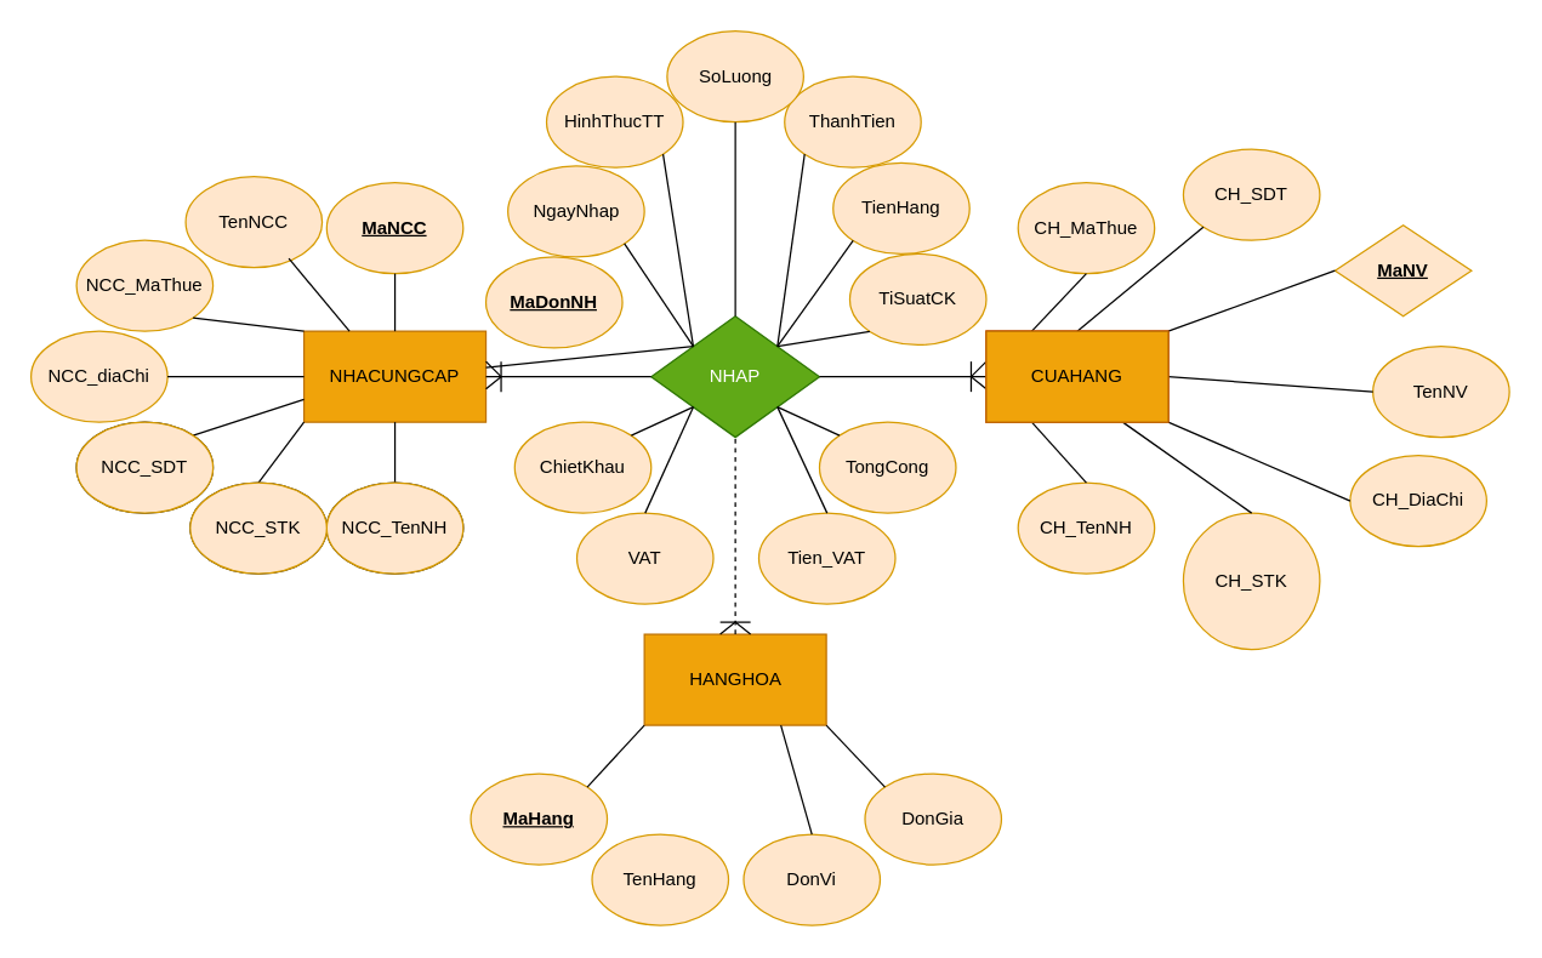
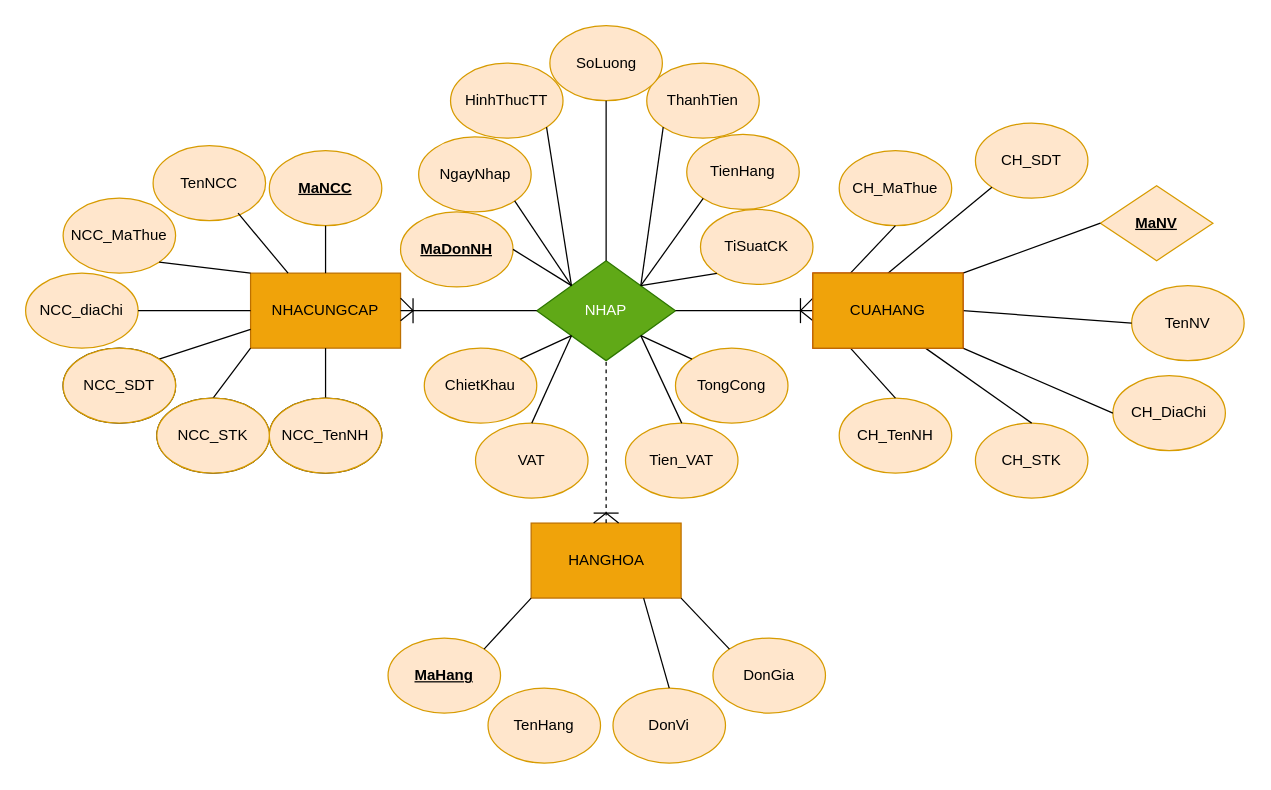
  <mxCell id="0" />
  <mxCell id="1" parent="0" />
  <mxCell id="2" value="HANGHOA" style="rounded=0;whiteSpace=wrap;html=1;fillColor=#f0a30a;fontColor=#000000;strokeColor=#BD7000;" parent="1" vertex="1"><mxGeometry x="424.5" y="418" width="120" height="60" as="geometry" /></mxCell>
  <mxCell id="3" value="CUAHANG" style="rounded=0;whiteSpace=wrap;html=1;fillColor=#fa6800;fontColor=#000000;strokeColor=#C73500;" parent="1" vertex="1"><mxGeometry x="650" y="218" width="120" height="60" as="geometry" /></mxCell>
  <mxCell id="4" value="NHACUNGCAP" style="rounded=0;whiteSpace=wrap;html=1;fillColor=#f0a30a;fontColor=#000000;strokeColor=#BD7000;" parent="1" vertex="1"><mxGeometry x="200" y="218" width="120" height="60" as="geometry" /></mxCell>
  <mxCell id="5" value="NHAP" style="rhombus;whiteSpace=wrap;html=1;fillColor=#60a917;fontColor=#ffffff;strokeColor=#2D7600;" parent="1" vertex="1"><mxGeometry x="429" y="208" width="111" height="80" as="geometry" /></mxCell>
  <mxCell id="6" value="" style="endArrow=none;html=1;rounded=0;exitX=1;exitY=0.5;exitDx=0;exitDy=0;" parent="1" source="4" edge="1"><mxGeometry width="50" height="50" relative="1" as="geometry"><mxPoint x="379" y="298" as="sourcePoint" /><mxPoint x="429" y="248" as="targetPoint" /></mxGeometry></mxCell>
  <mxCell id="7" value="" style="endArrow=none;html=1;rounded=0;exitX=1;exitY=0.5;exitDx=0;exitDy=0;" parent="1" source="5" edge="1"><mxGeometry width="50" height="50" relative="1" as="geometry"><mxPoint x="600" y="298" as="sourcePoint" /><mxPoint x="650" y="248" as="targetPoint" /></mxGeometry></mxCell>
  <mxCell id="8" value="" style="endArrow=none;html=1;rounded=0;entryX=0.5;entryY=1;entryDx=0;entryDy=0;exitX=0.5;exitY=0;exitDx=0;exitDy=0;dashed=1;" parent="1" source="2" target="5" edge="1"><mxGeometry width="50" height="50" relative="1" as="geometry"><mxPoint x="484" y="348" as="sourcePoint" /><mxPoint x="534" y="298" as="targetPoint" /></mxGeometry></mxCell>
  <mxCell id="9" value="&lt;b&gt;&lt;u&gt;MaDonNH&lt;/u&gt;&lt;/b&gt;" style="ellipse;whiteSpace=wrap;html=1;fillColor=#ffe6cc;strokeColor=#d79b00;" parent="1" vertex="1"><mxGeometry x="320" y="169" width="90" height="60" as="geometry" /></mxCell>
  <mxCell id="10" value="NgayNhap" style="ellipse;whiteSpace=wrap;html=1;fillColor=#ffe6cc;strokeColor=#d79b00;" parent="1" vertex="1"><mxGeometry x="334.5" y="109" width="90" height="60" as="geometry" /></mxCell>
  <mxCell id="11" value="&lt;b&gt;&lt;u&gt;MaHang&lt;/u&gt;&lt;/b&gt;" style="ellipse;whiteSpace=wrap;html=1;fillColor=#ffe6cc;strokeColor=#d79b00;" parent="1" vertex="1"><mxGeometry x="310" y="510" width="90" height="60" as="geometry" /></mxCell>
  <mxCell id="12" value="TenHang" style="ellipse;whiteSpace=wrap;html=1;fillColor=#ffe6cc;strokeColor=#d79b00;" parent="1" vertex="1"><mxGeometry x="390" y="550" width="90" height="60" as="geometry" /></mxCell>
  <mxCell id="13" value="DonVi" style="ellipse;whiteSpace=wrap;html=1;fillColor=#ffe6cc;strokeColor=#d79b00;" parent="1" vertex="1"><mxGeometry x="490" y="550" width="90" height="60" as="geometry" /></mxCell>
  <mxCell id="14" value="DonGia" style="ellipse;whiteSpace=wrap;html=1;fillColor=#ffe6cc;strokeColor=#d79b00;" parent="1" vertex="1"><mxGeometry x="570" y="510" width="90" height="60" as="geometry" /></mxCell>
  <mxCell id="15" value="CH_TenNH" style="ellipse;whiteSpace=wrap;html=1;fillColor=#ffe6cc;strokeColor=#d79b00;" parent="1" vertex="1"><mxGeometry x="671" y="318" width="90" height="60" as="geometry" /></mxCell>
- <mxCell id="16" value="CH_STK" style="ellipse;whiteSpace=wrap;html=1;fillColor=#ffe6cc;strokeColor=#d79b00;" parent="1" vertex="1"><mxGeometry x="780" y="338" width="90" height="90" as="geometry" /></mxCell>
+ <mxCell id="16" value="CH_STK" style="ellipse;whiteSpace=wrap;html=1;fillColor=#ffe6cc;strokeColor=#d79b00;" parent="1" vertex="1"><mxGeometry x="780" y="338" width="90" height="60" as="geometry" /></mxCell>
  <mxCell id="17" value="CH_DiaChi" style="ellipse;whiteSpace=wrap;html=1;fillColor=#ffe6cc;strokeColor=#d79b00;" parent="1" vertex="1"><mxGeometry x="890" y="300" width="90" height="60" as="geometry" /></mxCell>
  <mxCell id="18" value="CH_MaThue" style="ellipse;whiteSpace=wrap;html=1;fillColor=#ffe6cc;strokeColor=#d79b00;" parent="1" vertex="1"><mxGeometry x="671" y="120" width="90" height="60" as="geometry" /></mxCell>
  <mxCell id="19" value="ThanhTien" style="ellipse;whiteSpace=wrap;html=1;fillColor=#ffe6cc;strokeColor=#d79b00;" parent="1" vertex="1"><mxGeometry x="517" y="50" width="90" height="60" as="geometry" /></mxCell>
  <mxCell id="20" value="TienHang" style="ellipse;whiteSpace=wrap;html=1;fillColor=#ffe6cc;strokeColor=#d79b00;" parent="1" vertex="1"><mxGeometry x="549" y="107" width="90" height="60" as="geometry" /></mxCell>
  <mxCell id="21" value="TiSuatCK" style="ellipse;whiteSpace=wrap;html=1;fillColor=#ffe6cc;strokeColor=#d79b00;" parent="1" vertex="1"><mxGeometry x="560" y="167" width="90" height="60" as="geometry" /></mxCell>
  <mxCell id="22" value="NCC_MaThue" style="ellipse;whiteSpace=wrap;html=1;fillColor=#ffe6cc;strokeColor=#d79b00;" parent="1" vertex="1"><mxGeometry x="50" y="158" width="90" height="60" as="geometry" /></mxCell>
  <mxCell id="23" value="&lt;b&gt;&lt;u&gt;MaNCC&lt;/u&gt;&lt;/b&gt;" style="ellipse;whiteSpace=wrap;html=1;fillColor=#ffe6cc;strokeColor=#d79b00;" parent="1" vertex="1"><mxGeometry x="215" y="120" width="90" height="60" as="geometry" /></mxCell>
  <mxCell id="24" value="TenNCC" style="ellipse;whiteSpace=wrap;html=1;fillColor=#ffe6cc;strokeColor=#d79b00;" parent="1" vertex="1"><mxGeometry x="122" y="116" width="90" height="60" as="geometry" /></mxCell>
  <mxCell id="25" value="NCC_diaChi" style="ellipse;whiteSpace=wrap;html=1;fillColor=#ffe6cc;strokeColor=#d79b00;" parent="1" vertex="1"><mxGeometry x="20" y="218" width="90" height="60" as="geometry" /></mxCell>
  <mxCell id="26" value="NCC_SDT" style="ellipse;whiteSpace=wrap;html=1;" parent="1" vertex="1"><mxGeometry x="50" y="278" width="90" height="60" as="geometry" /></mxCell>
  <mxCell id="27" value="NCC_STK" style="ellipse;whiteSpace=wrap;html=1;" parent="1" vertex="1"><mxGeometry x="125" y="318" width="90" height="60" as="geometry" /></mxCell>
  <mxCell id="28" value="NCC_TenNH" style="ellipse;whiteSpace=wrap;html=1;" parent="1" vertex="1"><mxGeometry x="215" y="318" width="90" height="60" as="geometry" /></mxCell>
  <mxCell id="29" value="HinhThucTT" style="ellipse;whiteSpace=wrap;html=1;fillColor=#ffe6cc;strokeColor=#d79b00;" parent="1" vertex="1"><mxGeometry x="360" y="50" width="90" height="60" as="geometry" /></mxCell>
  <mxCell id="30" value="SoLuong" style="ellipse;whiteSpace=wrap;html=1;fillColor=#ffe6cc;strokeColor=#d79b00;" parent="1" vertex="1"><mxGeometry x="439.5" y="20" width="90" height="60" as="geometry" /></mxCell>
  <mxCell id="31" value="ChietKhau" style="ellipse;whiteSpace=wrap;html=1;fillColor=#ffe6cc;strokeColor=#d79b00;" parent="1" vertex="1"><mxGeometry x="339" y="278" width="90" height="60" as="geometry" /></mxCell>
  <mxCell id="32" value="VAT" style="ellipse;whiteSpace=wrap;html=1;fillColor=#ffe6cc;strokeColor=#d79b00;" parent="1" vertex="1"><mxGeometry x="380" y="338" width="90" height="60" as="geometry" /></mxCell>
  <mxCell id="33" value="Tien_VAT" style="ellipse;whiteSpace=wrap;html=1;fillColor=#ffe6cc;strokeColor=#d79b00;" parent="1" vertex="1"><mxGeometry x="500" y="338" width="90" height="60" as="geometry" /></mxCell>
  <mxCell id="34" value="TongCong" style="ellipse;whiteSpace=wrap;html=1;fillColor=#ffe6cc;strokeColor=#d79b00;" parent="1" vertex="1"><mxGeometry x="540" y="278" width="90" height="60" as="geometry" /></mxCell>
  <mxCell id="35" value="CH_SDT" style="ellipse;whiteSpace=wrap;html=1;fillColor=#ffe6cc;strokeColor=#d79b00;" parent="1" vertex="1"><mxGeometry x="780" y="98" width="90" height="60" as="geometry" /></mxCell>
  <mxCell id="36" value="MaNV" style="rhombus;whiteSpace=wrap;html=1;fillColor=#ffe6cc;strokeColor=#d79b00;fontStyle=5;" parent="1" vertex="1"><mxGeometry x="880" y="148" width="90" height="60" as="geometry" /></mxCell>
  <mxCell id="37" value="TenNV" style="ellipse;whiteSpace=wrap;html=1;fillColor=#ffe6cc;strokeColor=#d79b00;" parent="1" vertex="1"><mxGeometry x="905" y="228" width="90" height="60" as="geometry" /></mxCell>
  <mxCell id="38" value="" style="endArrow=none;html=1;rounded=0;exitX=0;exitY=0;exitDx=0;exitDy=0;entryX=1;entryY=1;entryDx=0;entryDy=0;" parent="1" source="34" target="5" edge="1"><mxGeometry width="50" height="50" relative="1" as="geometry"><mxPoint x="450" y="310" as="sourcePoint" /><mxPoint x="500" y="260" as="targetPoint" /></mxGeometry></mxCell>
  <mxCell id="39" value="" style="endArrow=none;html=1;rounded=0;exitX=0.5;exitY=0;exitDx=0;exitDy=0;entryX=1;entryY=1;entryDx=0;entryDy=0;" parent="1" source="33" target="5" edge="1"><mxGeometry width="50" height="50" relative="1" as="geometry"><mxPoint x="470" y="333" as="sourcePoint" /><mxPoint x="520" y="283" as="targetPoint" /></mxGeometry></mxCell>
  <mxCell id="40" value="" style="endArrow=none;html=1;rounded=0;exitX=0.5;exitY=0;exitDx=0;exitDy=0;entryX=0;entryY=1;entryDx=0;entryDy=0;" parent="1" source="32" target="5" edge="1"><mxGeometry width="50" height="50" relative="1" as="geometry"><mxPoint x="410" y="318" as="sourcePoint" /><mxPoint x="440" y="290" as="targetPoint" /></mxGeometry></mxCell>
  <mxCell id="41" value="" style="endArrow=none;html=1;rounded=0;exitX=1;exitY=0;exitDx=0;exitDy=0;entryX=0;entryY=1;entryDx=0;entryDy=0;" parent="1" source="31" target="5" edge="1"><mxGeometry width="50" height="50" relative="1" as="geometry"><mxPoint x="410" y="318" as="sourcePoint" /><mxPoint x="460" y="268" as="targetPoint" /></mxGeometry></mxCell>
  <mxCell id="42" value="" style="endArrow=none;html=1;rounded=0;exitX=0;exitY=0;exitDx=0;exitDy=0;entryX=1;entryY=1;entryDx=0;entryDy=0;" parent="1" source="5" target="29" edge="1"><mxGeometry width="50" height="50" relative="1" as="geometry"><mxPoint x="439.5" y="175" as="sourcePoint" /><mxPoint x="489.5" y="125" as="targetPoint" /></mxGeometry></mxCell>
  <mxCell id="43" value="" style="endArrow=none;html=1;rounded=0;exitX=0;exitY=0;exitDx=0;exitDy=0;entryX=1;entryY=1;entryDx=0;entryDy=0;" parent="1" source="5" target="10" edge="1"><mxGeometry width="50" height="50" relative="1" as="geometry"><mxPoint x="420" y="170" as="sourcePoint" /><mxPoint x="470" y="120" as="targetPoint" /></mxGeometry></mxCell>
- <mxCell id="44" value="" style="endArrow=none;html=1;rounded=0;exitX=0;exitY=0;exitDx=0;exitDy=0;" parent="1" source="5" target="4" edge="1"><mxGeometry width="50" height="50" relative="1" as="geometry"><mxPoint x="410" y="230" as="sourcePoint" /><mxPoint x="460" y="180" as="targetPoint" /></mxGeometry></mxCell>
+ <mxCell id="44" value="" style="endArrow=none;html=1;rounded=0;entryX=1;entryY=0.5;entryDx=0;entryDy=0;exitX=0;exitY=0;exitDx=0;exitDy=0;" parent="1" source="5" target="9" edge="1"><mxGeometry width="50" height="50" relative="1" as="geometry"><mxPoint x="410" y="230" as="sourcePoint" /><mxPoint x="460" y="180" as="targetPoint" /></mxGeometry></mxCell>
  <mxCell id="45" value="" style="endArrow=none;html=1;rounded=0;exitX=0.5;exitY=0;exitDx=0;exitDy=0;entryX=0.5;entryY=1;entryDx=0;entryDy=0;" parent="1" source="5" target="30" edge="1"><mxGeometry width="50" height="50" relative="1" as="geometry"><mxPoint x="440" y="170" as="sourcePoint" /><mxPoint x="490" y="120" as="targetPoint" /></mxGeometry></mxCell>
  <mxCell id="46" value="" style="endArrow=none;html=1;rounded=0;exitX=1;exitY=0;exitDx=0;exitDy=0;entryX=0;entryY=1;entryDx=0;entryDy=0;" parent="1" source="5" target="19" edge="1"><mxGeometry width="50" height="50" relative="1" as="geometry"><mxPoint x="470" y="175" as="sourcePoint" /><mxPoint x="520" y="125" as="targetPoint" /></mxGeometry></mxCell>
  <mxCell id="47" value="" style="endArrow=none;html=1;rounded=0;exitX=1;exitY=0;exitDx=0;exitDy=0;entryX=0;entryY=1;entryDx=0;entryDy=0;" parent="1" source="5" target="20" edge="1"><mxGeometry width="50" height="50" relative="1" as="geometry"><mxPoint x="490" y="200" as="sourcePoint" /><mxPoint x="540" y="150" as="targetPoint" /></mxGeometry></mxCell>
  <mxCell id="48" value="" style="endArrow=none;html=1;rounded=0;exitX=1;exitY=0;exitDx=0;exitDy=0;entryX=0;entryY=1;entryDx=0;entryDy=0;" parent="1" source="5" target="21" edge="1"><mxGeometry width="50" height="50" relative="1" as="geometry"><mxPoint x="520" y="240" as="sourcePoint" /><mxPoint x="570" y="190" as="targetPoint" /></mxGeometry></mxCell>
  <mxCell id="49" value="" style="endArrow=none;html=1;rounded=0;exitX=0.5;exitY=0;exitDx=0;exitDy=0;entryX=0.5;entryY=1;entryDx=0;entryDy=0;" parent="1" source="4" target="23" edge="1"><mxGeometry width="50" height="50" relative="1" as="geometry"><mxPoint x="215" y="230" as="sourcePoint" /><mxPoint x="265" y="180" as="targetPoint" /></mxGeometry></mxCell>
  <mxCell id="50" value="" style="endArrow=none;html=1;rounded=0;exitX=0.25;exitY=0;exitDx=0;exitDy=0;" parent="1" source="4" edge="1"><mxGeometry width="50" height="50" relative="1" as="geometry"><mxPoint x="140" y="220" as="sourcePoint" /><mxPoint x="190" y="170" as="targetPoint" /></mxGeometry></mxCell>
  <mxCell id="51" value="" style="endArrow=none;html=1;rounded=0;entryX=0;entryY=0;entryDx=0;entryDy=0;exitX=1;exitY=1;exitDx=0;exitDy=0;" parent="1" source="22" target="4" edge="1"><mxGeometry width="50" height="50" relative="1" as="geometry"><mxPoint x="120" y="290" as="sourcePoint" /><mxPoint x="170" y="240" as="targetPoint" /></mxGeometry></mxCell>
  <mxCell id="52" value="" style="endArrow=none;html=1;rounded=0;entryX=0;entryY=0.5;entryDx=0;entryDy=0;exitX=1;exitY=0.5;exitDx=0;exitDy=0;" parent="1" source="25" target="4" edge="1"><mxGeometry width="50" height="50" relative="1" as="geometry"><mxPoint x="130" y="300" as="sourcePoint" /><mxPoint x="180" y="250" as="targetPoint" /></mxGeometry></mxCell>
  <mxCell id="53" value="" style="endArrow=none;html=1;rounded=0;entryX=0;entryY=0.75;entryDx=0;entryDy=0;exitX=1;exitY=0;exitDx=0;exitDy=0;" parent="1" source="26" target="4" edge="1"><mxGeometry width="50" height="50" relative="1" as="geometry"><mxPoint x="140" y="310" as="sourcePoint" /><mxPoint x="190" y="260" as="targetPoint" /></mxGeometry></mxCell>
  <mxCell id="54" value="" style="endArrow=none;html=1;rounded=0;exitX=0.5;exitY=0;exitDx=0;exitDy=0;entryX=0;entryY=1;entryDx=0;entryDy=0;" parent="1" source="27" target="4" edge="1"><mxGeometry width="50" height="50" relative="1" as="geometry"><mxPoint x="150" y="320" as="sourcePoint" /><mxPoint x="200" y="300" as="targetPoint" /></mxGeometry></mxCell>
  <mxCell id="55" value="" style="endArrow=none;html=1;rounded=0;entryX=0.5;entryY=1;entryDx=0;entryDy=0;exitX=0.5;exitY=0;exitDx=0;exitDy=0;" parent="1" source="28" target="4" edge="1"><mxGeometry width="50" height="50" relative="1" as="geometry"><mxPoint x="255" y="330" as="sourcePoint" /><mxPoint x="305" y="280" as="targetPoint" /></mxGeometry></mxCell>
  <mxCell id="56" value="" style="endArrow=none;html=1;rounded=0;exitX=0.5;exitY=0;exitDx=0;exitDy=0;entryX=0.25;entryY=1;entryDx=0;entryDy=0;" parent="1" source="15" edge="1" target="76"><mxGeometry width="50" height="50" relative="1" as="geometry"><mxPoint x="660" y="330" as="sourcePoint" /><mxPoint x="710" y="280" as="targetPoint" /></mxGeometry></mxCell>
  <mxCell id="57" value="" style="endArrow=none;html=1;rounded=0;entryX=0;entryY=0.5;entryDx=0;entryDy=0;exitX=1;exitY=1;exitDx=0;exitDy=0;" parent="1" source="3" target="17" edge="1"><mxGeometry width="50" height="50" relative="1" as="geometry"><mxPoint x="780" y="328" as="sourcePoint" /><mxPoint x="830" y="278" as="targetPoint" /></mxGeometry></mxCell>
  <mxCell id="58" value="" style="endArrow=none;html=1;rounded=0;entryX=0;entryY=0.5;entryDx=0;entryDy=0;exitX=1;exitY=0.5;exitDx=0;exitDy=0;" parent="1" source="76" target="37" edge="1"><mxGeometry width="50" height="50" relative="1" as="geometry"><mxPoint x="800" y="328" as="sourcePoint" /><mxPoint x="850" y="278" as="targetPoint" /></mxGeometry></mxCell>
  <mxCell id="59" value="" style="endArrow=none;html=1;rounded=0;entryX=0;entryY=0.5;entryDx=0;entryDy=0;exitX=1;exitY=0;exitDx=0;exitDy=0;" parent="1" source="76" target="36" edge="1"><mxGeometry width="50" height="50" relative="1" as="geometry"><mxPoint x="770" y="250" as="sourcePoint" /><mxPoint x="820" y="200" as="targetPoint" /></mxGeometry></mxCell>
  <mxCell id="60" value="" style="endArrow=none;html=1;rounded=0;exitX=0.5;exitY=0;exitDx=0;exitDy=0;entryX=0;entryY=1;entryDx=0;entryDy=0;" parent="1" source="76" target="35" edge="1"><mxGeometry width="50" height="50" relative="1" as="geometry"><mxPoint x="810" y="258" as="sourcePoint" /><mxPoint x="860" y="208" as="targetPoint" /></mxGeometry></mxCell>
  <mxCell id="61" value="" style="endArrow=none;html=1;rounded=0;exitX=0.25;exitY=0;exitDx=0;exitDy=0;entryX=0.5;entryY=1;entryDx=0;entryDy=0;" parent="1" source="76" target="18" edge="1"><mxGeometry width="50" height="50" relative="1" as="geometry"><mxPoint x="830" y="228" as="sourcePoint" /><mxPoint x="880" y="178" as="targetPoint" /></mxGeometry></mxCell>
  <mxCell id="62" value="" style="endArrow=none;html=1;rounded=0;exitX=0.5;exitY=0;exitDx=0;exitDy=0;entryX=0.75;entryY=1;entryDx=0;entryDy=0;" parent="1" source="16" target="3" edge="1"><mxGeometry width="50" height="50" relative="1" as="geometry"><mxPoint x="700" y="328" as="sourcePoint" /><mxPoint x="750" y="278" as="targetPoint" /></mxGeometry></mxCell>
  <mxCell id="63" value="" style="endArrow=none;html=1;rounded=0;exitX=1;exitY=0;exitDx=0;exitDy=0;" parent="1" source="11" edge="1"><mxGeometry width="50" height="50" relative="1" as="geometry"><mxPoint x="374.5" y="528" as="sourcePoint" /><mxPoint x="424.5" y="478" as="targetPoint" /></mxGeometry></mxCell>
  <mxCell id="64" value="" style="endArrow=none;html=1;rounded=0;exitX=0;exitY=0;exitDx=0;exitDy=0;entryX=1;entryY=1;entryDx=0;entryDy=0;" parent="1" source="14" target="2" edge="1"><mxGeometry width="50" height="50" relative="1" as="geometry"><mxPoint x="560" y="510" as="sourcePoint" /><mxPoint x="610" y="460" as="targetPoint" /></mxGeometry></mxCell>
  <mxCell id="65" value="" style="endArrow=none;html=1;rounded=0;exitX=0.5;exitY=0;exitDx=0;exitDy=0;entryX=0.75;entryY=1;entryDx=0;entryDy=0;" parent="1" source="13" target="2" edge="1"><mxGeometry width="50" height="50" relative="1" as="geometry"><mxPoint x="459.5" y="528" as="sourcePoint" /><mxPoint x="500" y="500" as="targetPoint" /></mxGeometry></mxCell>
  <mxCell id="66" value="NCC_TenNH" style="ellipse;whiteSpace=wrap;html=1;fillColor=#ffe6cc;strokeColor=#d79b00;" parent="1" vertex="1"><mxGeometry x="215" y="318" width="90" height="60" as="geometry" /></mxCell>
  <mxCell id="67" value="NCC_STK" style="ellipse;whiteSpace=wrap;html=1;fillColor=#ffe6cc;strokeColor=#d79b00;" parent="1" vertex="1"><mxGeometry x="125" y="318" width="90" height="60" as="geometry" /></mxCell>
  <mxCell id="68" value="NCC_SDT" style="ellipse;whiteSpace=wrap;html=1;fillColor=#ffe6cc;strokeColor=#d79b00;" parent="1" vertex="1"><mxGeometry x="50" y="278" width="90" height="60" as="geometry" /></mxCell>
  <mxCell id="69" value="" style="endArrow=none;html=1;rounded=0;" parent="1" edge="1"><mxGeometry width="50" height="50" relative="1" as="geometry"><mxPoint x="330" y="258" as="sourcePoint" /><mxPoint x="330" y="238" as="targetPoint" /></mxGeometry></mxCell>
  <mxCell id="70" value="" style="endArrow=none;html=1;rounded=0;" parent="1" edge="1"><mxGeometry width="50" height="50" relative="1" as="geometry"><mxPoint x="320" y="256" as="sourcePoint" /><mxPoint x="320" y="238" as="targetPoint" /><Array as="points"><mxPoint x="330" y="248" /></Array></mxGeometry></mxCell>
  <mxCell id="71" value="" style="endArrow=none;html=1;rounded=0;" parent="1" edge="1"><mxGeometry width="50" height="50" relative="1" as="geometry"><mxPoint x="494.5" y="410" as="sourcePoint" /><mxPoint x="474.5" y="410" as="targetPoint" /></mxGeometry></mxCell>
  <mxCell id="72" value="" style="endArrow=none;html=1;rounded=0;" parent="1" edge="1"><mxGeometry width="50" height="50" relative="1" as="geometry"><mxPoint x="494.5" y="418" as="sourcePoint" /><mxPoint x="474.5" y="418" as="targetPoint" /><Array as="points"><mxPoint x="484.5" y="410" /></Array></mxGeometry></mxCell>
  <mxCell id="73" value="" style="endArrow=none;html=1;rounded=0;" parent="1" edge="1"><mxGeometry width="50" height="50" relative="1" as="geometry"><mxPoint x="640" y="258" as="sourcePoint" /><mxPoint x="640" y="238" as="targetPoint" /></mxGeometry></mxCell>
  <mxCell id="74" value="" style="endArrow=none;html=1;rounded=0;" parent="1" edge="1"><mxGeometry width="50" height="50" relative="1" as="geometry"><mxPoint x="650" y="256" as="sourcePoint" /><mxPoint x="650" y="238" as="targetPoint" /><Array as="points"><mxPoint x="640" y="248" /></Array></mxGeometry></mxCell>
  <mxCell id="75" value="CUAHANG" style="rounded=0;whiteSpace=wrap;html=1;fillColor=#fa6800;fontColor=#000000;strokeColor=#C73500;" parent="1" vertex="1"><mxGeometry x="650" y="218" width="120" height="60" as="geometry" /></mxCell>
  <mxCell id="76" value="CUAHANG" style="rounded=0;whiteSpace=wrap;html=1;fillColor=#f0a30a;fontColor=#000000;strokeColor=#BD7000;" parent="1" vertex="1"><mxGeometry x="650" y="218" width="120" height="60" as="geometry" /></mxCell>
